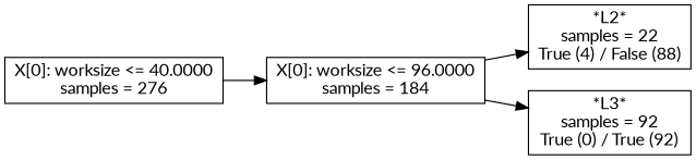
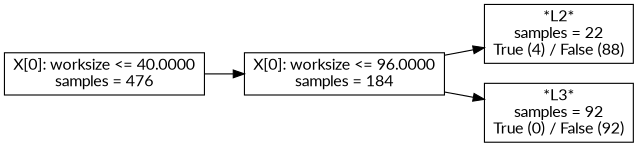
  digraph {
    fontname=Lato
    rankdir=LR
    node [fontname=Lato shape=box]
    edge [fontname=Lato]
-   n1 [label="X[0]: worksize <= 40.0000\nsamples = 276"]
+   n1 [label="X[0]: worksize <= 40.0000\nsamples = 476"]
    n2 [label="X[0]: worksize <= 96.0000\nsamples = 184"]
    n3 [label="*L2*\nsamples = 22\nTrue (4) / False (88)"]
-   n4 [label="*L3*\nsamples = 92\nTrue (0) / True (92)"]
+   n4 [label="*L3*\nsamples = 92\nTrue (0) / False (92)"]
    n1 -> n2
    n2 -> n3
    n2 -> n4
  }
